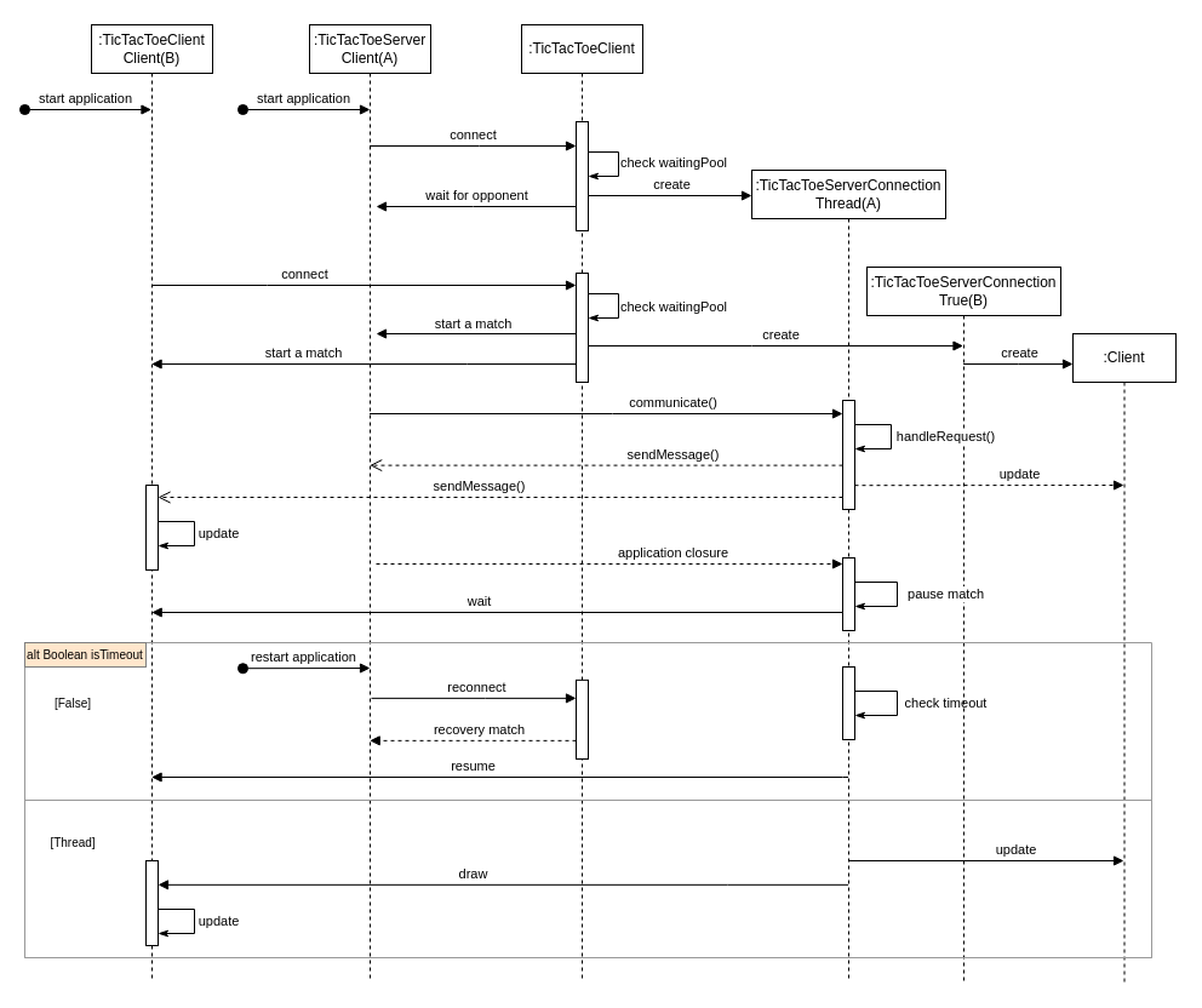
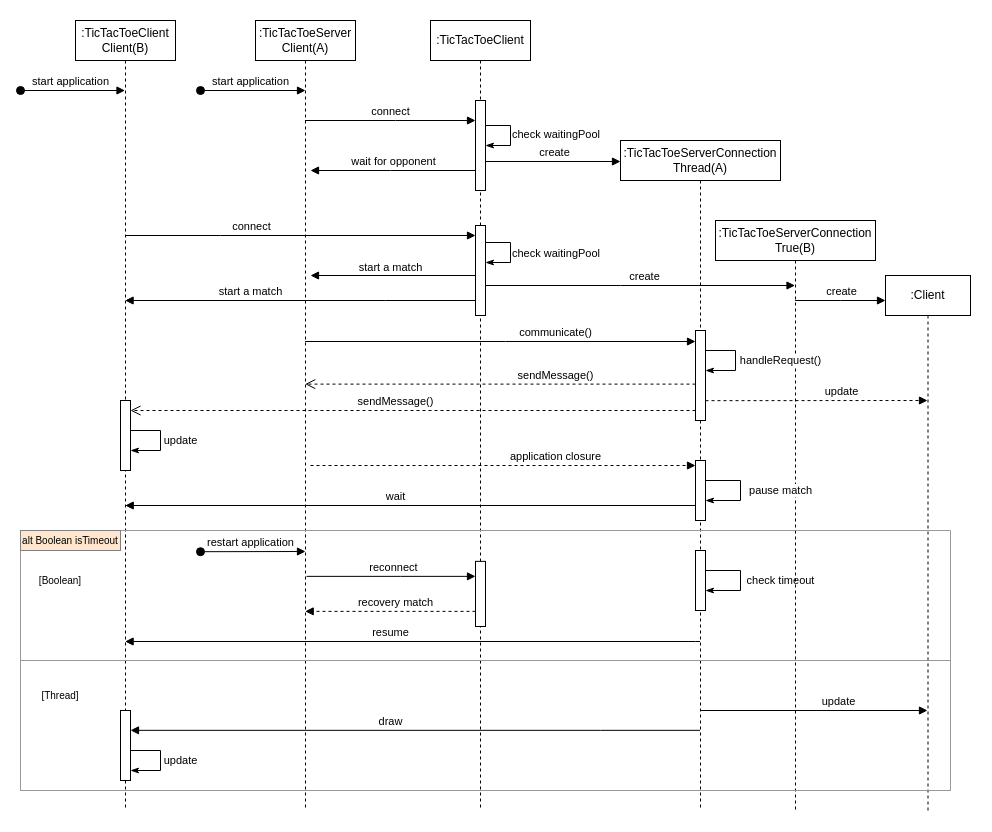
  <mxCell id="0" />
  <mxCell id="1" parent="0" />
  <mxCell id="2" value=":TicTacToeClient&lt;br&gt;Client(B)" style="shape=umlLifeline;perimeter=lifelinePerimeter;whiteSpace=wrap;html=1;container=0;dropTarget=0;collapsible=0;recursiveResize=0;outlineConnect=0;portConstraint=eastwest;newEdgeStyle={&quot;edgeStyle&quot;:&quot;elbowEdgeStyle&quot;,&quot;elbow&quot;:&quot;vertical&quot;,&quot;curved&quot;:0,&quot;rounded&quot;:0};" vertex="1" parent="1"><mxGeometry x="75" y="20" width="100" height="790" as="geometry" /></mxCell>
  <mxCell id="3" value="start application" style="html=1;verticalAlign=bottom;startArrow=oval;endArrow=block;startSize=8;edgeStyle=elbowEdgeStyle;elbow=vertical;curved=0;rounded=0;" edge="1" parent="2" target="2"><mxGeometry x="-0.043" relative="1" as="geometry"><mxPoint x="-55" y="70" as="sourcePoint" /><mxPoint as="offset" /></mxGeometry></mxCell>
  <mxCell id="4" value="" style="html=1;points=[];perimeter=orthogonalPerimeter;outlineConnect=0;targetShapes=umlLifeline;portConstraint=eastwest;newEdgeStyle={&quot;edgeStyle&quot;:&quot;elbowEdgeStyle&quot;,&quot;elbow&quot;:&quot;vertical&quot;,&quot;curved&quot;:0,&quot;rounded&quot;:0};" vertex="1" parent="2"><mxGeometry x="45" y="380" width="10" height="70" as="geometry" /></mxCell>
  <mxCell id="5" value="update" style="endArrow=classicThin;html=1;rounded=0;endFill=1;edgeStyle=orthogonalEdgeStyle;" edge="1" parent="2"><mxGeometry x="-0.001" y="20" width="50" height="50" relative="1" as="geometry"><mxPoint x="55" y="410" as="sourcePoint" /><mxPoint x="55" y="430" as="targetPoint" /><Array as="points"><mxPoint x="85" y="410" /><mxPoint x="85" y="430" /></Array><mxPoint as="offset" /></mxGeometry></mxCell>
  <mxCell id="6" value=":TicTacToeServer&lt;br style=&quot;border-color: var(--border-color);&quot;&gt;Client(A)" style="shape=umlLifeline;perimeter=lifelinePerimeter;whiteSpace=wrap;html=1;container=0;dropTarget=0;collapsible=0;recursiveResize=0;outlineConnect=0;portConstraint=eastwest;newEdgeStyle={&quot;edgeStyle&quot;:&quot;elbowEdgeStyle&quot;,&quot;elbow&quot;:&quot;vertical&quot;,&quot;curved&quot;:0,&quot;rounded&quot;:0};" vertex="1" parent="1"><mxGeometry x="255" y="20" width="100" height="790" as="geometry" /></mxCell>
  <mxCell id="7" value=":TicTacToeClient" style="shape=umlLifeline;perimeter=lifelinePerimeter;whiteSpace=wrap;html=1;container=0;dropTarget=0;collapsible=0;recursiveResize=0;outlineConnect=0;portConstraint=eastwest;newEdgeStyle={&quot;edgeStyle&quot;:&quot;elbowEdgeStyle&quot;,&quot;elbow&quot;:&quot;vertical&quot;,&quot;curved&quot;:0,&quot;rounded&quot;:0};" vertex="1" parent="1"><mxGeometry x="430" y="20" width="100" height="790" as="geometry" /></mxCell>
  <mxCell id="8" value="" style="html=1;points=[];perimeter=orthogonalPerimeter;outlineConnect=0;targetShapes=umlLifeline;portConstraint=eastwest;newEdgeStyle={&quot;edgeStyle&quot;:&quot;elbowEdgeStyle&quot;,&quot;elbow&quot;:&quot;vertical&quot;,&quot;curved&quot;:0,&quot;rounded&quot;:0};" vertex="1" parent="7"><mxGeometry x="45" y="80" width="10" height="90" as="geometry" /></mxCell>
  <mxCell id="9" value="" style="endArrow=classicThin;html=1;rounded=0;endFill=1;edgeStyle=orthogonalEdgeStyle;" edge="1" parent="7"><mxGeometry width="50" height="50" relative="1" as="geometry"><mxPoint x="55.0" y="105" as="sourcePoint" /><mxPoint x="55.0" y="125" as="targetPoint" /><Array as="points"><mxPoint x="80" y="105" /><mxPoint x="80" y="125" /></Array></mxGeometry></mxCell>
  <mxCell id="10" value="" style="html=1;points=[];perimeter=orthogonalPerimeter;outlineConnect=0;targetShapes=umlLifeline;portConstraint=eastwest;newEdgeStyle={&quot;edgeStyle&quot;:&quot;elbowEdgeStyle&quot;,&quot;elbow&quot;:&quot;vertical&quot;,&quot;curved&quot;:0,&quot;rounded&quot;:0};" vertex="1" parent="7"><mxGeometry x="45" y="205" width="10" height="90" as="geometry" /></mxCell>
  <mxCell id="11" value="" style="endArrow=classicThin;html=1;rounded=0;endFill=1;edgeStyle=orthogonalEdgeStyle;" edge="1" parent="7"><mxGeometry width="50" height="50" relative="1" as="geometry"><mxPoint x="55" y="222" as="sourcePoint" /><mxPoint x="55" y="242" as="targetPoint" /><Array as="points"><mxPoint x="80" y="222" /><mxPoint x="80" y="242" /></Array></mxGeometry></mxCell>
  <mxCell id="12" value="sendMessage()" style="html=1;verticalAlign=bottom;endArrow=open;dashed=1;endSize=8;edgeStyle=elbowEdgeStyle;elbow=vertical;curved=0;rounded=0;" edge="1" parent="7" source="31"><mxGeometry x="-0.283" relative="1" as="geometry"><mxPoint x="-125.333" y="363.62" as="targetPoint" /><Array as="points"><mxPoint x="-14.82" y="363.62" /></Array><mxPoint x="50.18" y="363.62" as="sourcePoint" /><mxPoint as="offset" /></mxGeometry></mxCell>
  <mxCell id="13" value="" style="html=1;points=[];perimeter=orthogonalPerimeter;outlineConnect=0;targetShapes=umlLifeline;portConstraint=eastwest;newEdgeStyle={&quot;edgeStyle&quot;:&quot;elbowEdgeStyle&quot;,&quot;elbow&quot;:&quot;vertical&quot;,&quot;curved&quot;:0,&quot;rounded&quot;:0};" vertex="1" parent="7"><mxGeometry x="45" y="540.86" width="10" height="65.14" as="geometry" /></mxCell>
  <mxCell id="14" value="reconnect" style="html=1;verticalAlign=bottom;endArrow=block;edgeStyle=elbowEdgeStyle;elbow=vertical;curved=0;rounded=0;" edge="1" parent="7"><mxGeometry x="0.027" relative="1" as="geometry"><mxPoint x="-124" y="555.86" as="sourcePoint" /><Array as="points"><mxPoint x="-30" y="555.86" /></Array><mxPoint x="45" y="555.86" as="targetPoint" /><mxPoint as="offset" /></mxGeometry></mxCell>
  <mxCell id="15" value="restart application" style="html=1;verticalAlign=bottom;startArrow=oval;endArrow=block;startSize=8;edgeStyle=elbowEdgeStyle;elbow=vertical;curved=0;rounded=0;" edge="1" parent="7"><mxGeometry x="-0.048" relative="1" as="geometry"><mxPoint x="-230" y="531.2" as="sourcePoint" /><mxPoint x="-125" y="531.2" as="targetPoint" /><mxPoint as="offset" /></mxGeometry></mxCell>
  <mxCell id="16" value="recovery match" style="html=1;verticalAlign=bottom;endArrow=block;edgeStyle=elbowEdgeStyle;elbow=vertical;curved=0;rounded=0;dashed=1;" edge="1" parent="7" source="13"><mxGeometry x="-0.06" relative="1" as="geometry"><mxPoint x="250" y="590.86" as="sourcePoint" /><Array as="points"><mxPoint x="-44.79" y="590.86" /></Array><mxPoint x="-125.3" y="590.86" as="targetPoint" /><mxPoint as="offset" /></mxGeometry></mxCell>
  <mxCell id="17" value="connect" style="html=1;verticalAlign=bottom;endArrow=block;edgeStyle=elbowEdgeStyle;elbow=horizontal;curved=0;rounded=0;" edge="1" parent="1" source="6"><mxGeometry x="-0.001" relative="1" as="geometry"><mxPoint x="310" y="120" as="sourcePoint" /><Array as="points"><mxPoint x="395" y="120" /></Array><mxPoint x="475" y="120" as="targetPoint" /><mxPoint as="offset" /></mxGeometry></mxCell>
  <mxCell id="18" value="&lt;span style=&quot;color: rgb(0, 0, 0); font-family: Helvetica; font-size: 11px; font-style: normal; font-variant-ligatures: normal; font-variant-caps: normal; font-weight: 400; letter-spacing: normal; orphans: 2; text-align: center; text-indent: 0px; text-transform: none; widows: 2; word-spacing: 0px; -webkit-text-stroke-width: 0px; background-color: rgb(255, 255, 255); text-decoration-thickness: initial; text-decoration-style: initial; text-decoration-color: initial; float: none; display: inline !important;&quot;&gt;check waitingPool&lt;br&gt;&lt;br&gt;&lt;/span&gt;" style="text;whiteSpace=wrap;html=1;" vertex="1" parent="1"><mxGeometry x="510" y="120" width="94" height="30" as="geometry" /></mxCell>
  <mxCell id="19" value="wait for opponent" style="html=1;verticalAlign=bottom;endArrow=block;edgeStyle=elbowEdgeStyle;elbow=vertical;curved=0;rounded=0;" edge="1" parent="1"><mxGeometry x="-0.004" relative="1" as="geometry"><mxPoint x="475" y="170" as="sourcePoint" /><Array as="points"><mxPoint x="390" y="170" /></Array><mxPoint x="310" y="170" as="targetPoint" /><mxPoint as="offset" /></mxGeometry></mxCell>
  <mxCell id="20" value="connect" style="html=1;verticalAlign=bottom;endArrow=block;edgeStyle=elbowEdgeStyle;elbow=vertical;curved=0;rounded=0;" edge="1" parent="1" target="10"><mxGeometry x="-0.282" relative="1" as="geometry"><mxPoint x="124.591" y="235" as="sourcePoint" /><Array as="points"><mxPoint x="220.13" y="235" /></Array><mxPoint as="offset" /><mxPoint x="480.13" y="235" as="targetPoint" /></mxGeometry></mxCell>
  <mxCell id="21" value="start application" style="html=1;verticalAlign=bottom;startArrow=oval;endArrow=block;startSize=8;edgeStyle=elbowEdgeStyle;elbow=vertical;curved=0;rounded=0;" edge="1" parent="1"><mxGeometry x="-0.043" relative="1" as="geometry"><mxPoint x="200" y="90.03" as="sourcePoint" /><mxPoint x="305" y="90.03" as="targetPoint" /><mxPoint as="offset" /></mxGeometry></mxCell>
  <mxCell id="22" value="&lt;span style=&quot;color: rgb(0, 0, 0); font-family: Helvetica; font-size: 11px; font-style: normal; font-variant-ligatures: normal; font-variant-caps: normal; font-weight: 400; letter-spacing: normal; orphans: 2; text-align: center; text-indent: 0px; text-transform: none; widows: 2; word-spacing: 0px; -webkit-text-stroke-width: 0px; background-color: rgb(255, 255, 255); text-decoration-thickness: initial; text-decoration-style: initial; text-decoration-color: initial; float: none; display: inline !important;&quot;&gt;check waitingPool&lt;br&gt;&lt;br&gt;&lt;/span&gt;" style="text;whiteSpace=wrap;html=1;" vertex="1" parent="1"><mxGeometry x="510" y="239" width="94" height="30" as="geometry" /></mxCell>
  <mxCell id="23" value="start a match" style="html=1;verticalAlign=bottom;endArrow=block;edgeStyle=elbowEdgeStyle;elbow=vertical;curved=0;rounded=0;" edge="1" parent="1"><mxGeometry x="0.026" y="1" relative="1" as="geometry"><mxPoint x="475" y="275" as="sourcePoint" /><Array as="points"><mxPoint x="385.21" y="275" /></Array><mxPoint x="310" y="275.65" as="targetPoint" /><mxPoint as="offset" /></mxGeometry></mxCell>
  <mxCell id="24" value="sendMessage()" style="html=1;verticalAlign=bottom;endArrow=open;dashed=1;endSize=8;edgeStyle=elbowEdgeStyle;elbow=vertical;curved=0;rounded=0;" edge="1" parent="1"><mxGeometry x="0.062" relative="1" as="geometry"><mxPoint x="130" y="410" as="targetPoint" /><Array as="points"><mxPoint x="425.18" y="410" /></Array><mxPoint x="695" y="410" as="sourcePoint" /><mxPoint as="offset" /></mxGeometry></mxCell>
  <mxCell id="25" value="application closure" style="html=1;verticalAlign=bottom;endArrow=block;edgeStyle=elbowEdgeStyle;elbow=horizontal;curved=0;rounded=0;dashed=1;" edge="1" parent="1" target="36"><mxGeometry x="0.273" relative="1" as="geometry"><mxPoint x="310" y="465" as="sourcePoint" /><Array as="points"><mxPoint x="320.31" y="465" /></Array><mxPoint x="480.13" y="465" as="targetPoint" /><mxPoint as="offset" /></mxGeometry></mxCell>
  <mxCell id="26" value="create" style="html=1;verticalAlign=bottom;endArrow=block;edgeStyle=elbowEdgeStyle;elbow=vertical;curved=0;rounded=0;" edge="1" parent="1" source="10" target="35"><mxGeometry x="0.027" relative="1" as="geometry"><mxPoint x="479.997" y="285" as="sourcePoint" /><Array as="points"><mxPoint x="620" y="285" /></Array><mxPoint x="620" y="285" as="targetPoint" /><mxPoint as="offset" /></mxGeometry></mxCell>
  <mxCell id="27" value="wait" style="html=1;verticalAlign=bottom;endArrow=block;edgeStyle=elbowEdgeStyle;elbow=vertical;curved=0;rounded=0;" edge="1" parent="1" source="36"><mxGeometry x="0.052" relative="1" as="geometry"><mxPoint x="475" y="505.31" as="sourcePoint" /><Array as="points" /><mxPoint x="124.7" y="505.2" as="targetPoint" /><mxPoint as="offset" /></mxGeometry></mxCell>
  <mxCell id="28" value="start a match" style="html=1;verticalAlign=bottom;endArrow=block;edgeStyle=elbowEdgeStyle;elbow=vertical;curved=0;rounded=0;" edge="1" parent="1"><mxGeometry x="0.285" relative="1" as="geometry"><mxPoint x="475" y="300" as="sourcePoint" /><Array as="points"><mxPoint x="385.21" y="300" /></Array><mxPoint x="124.591" y="300" as="targetPoint" /><mxPoint as="offset" /></mxGeometry></mxCell>
  <mxCell id="29" value="resume" style="html=1;verticalAlign=bottom;endArrow=block;edgeStyle=elbowEdgeStyle;elbow=vertical;curved=0;rounded=0;" edge="1" parent="1"><mxGeometry x="0.077" relative="1" as="geometry"><mxPoint x="699.5" y="641" as="sourcePoint" /><Array as="points"><mxPoint x="695" y="641" /></Array><mxPoint x="124.591" y="641" as="targetPoint" /><mxPoint as="offset" /></mxGeometry></mxCell>
  <mxCell id="30" value=":TicTacToeServerConnection&lt;br&gt;Thread(A)" style="shape=umlLifeline;perimeter=lifelinePerimeter;whiteSpace=wrap;html=1;container=0;dropTarget=0;collapsible=0;recursiveResize=0;outlineConnect=0;portConstraint=eastwest;newEdgeStyle={&quot;edgeStyle&quot;:&quot;elbowEdgeStyle&quot;,&quot;elbow&quot;:&quot;vertical&quot;,&quot;curved&quot;:0,&quot;rounded&quot;:0};" vertex="1" parent="1"><mxGeometry x="620" y="140" width="160" height="670" as="geometry" /></mxCell>
  <mxCell id="31" value="" style="html=1;points=[];perimeter=orthogonalPerimeter;outlineConnect=0;targetShapes=umlLifeline;portConstraint=eastwest;newEdgeStyle={&quot;edgeStyle&quot;:&quot;elbowEdgeStyle&quot;,&quot;elbow&quot;:&quot;vertical&quot;,&quot;curved&quot;:0,&quot;rounded&quot;:0};" vertex="1" parent="30"><mxGeometry x="75" y="190" width="10" height="90" as="geometry" /></mxCell>
  <mxCell id="32" value="" style="html=1;points=[];perimeter=orthogonalPerimeter;outlineConnect=0;targetShapes=umlLifeline;portConstraint=eastwest;newEdgeStyle={&quot;edgeStyle&quot;:&quot;elbowEdgeStyle&quot;,&quot;elbow&quot;:&quot;vertical&quot;,&quot;curved&quot;:0,&quot;rounded&quot;:0};" vertex="1" parent="30"><mxGeometry x="75" y="410" width="10" height="60" as="geometry" /></mxCell>
  <mxCell id="33" value="check timeout" style="endArrow=classicThin;html=1;rounded=0;endFill=1;edgeStyle=orthogonalEdgeStyle;" edge="1" parent="30" source="32" target="32"><mxGeometry y="40" width="50" height="50" relative="1" as="geometry"><mxPoint x="90" y="430" as="sourcePoint" /><mxPoint x="90" y="450" as="targetPoint" /><Array as="points"><mxPoint x="120" y="430" /><mxPoint x="120" y="450" /></Array><mxPoint as="offset" /></mxGeometry></mxCell>
  <mxCell id="34" value="create" style="html=1;verticalAlign=bottom;endArrow=block;edgeStyle=elbowEdgeStyle;elbow=vertical;curved=0;rounded=0;" edge="1" parent="1"><mxGeometry x="0.027" relative="1" as="geometry"><mxPoint x="485" y="161" as="sourcePoint" /><Array as="points"><mxPoint x="620" y="161" /></Array><mxPoint x="620" y="161" as="targetPoint" /><mxPoint as="offset" /></mxGeometry></mxCell>
  <mxCell id="35" value=":TicTacToeServerConnection&lt;br&gt;True(B)" style="shape=umlLifeline;perimeter=lifelinePerimeter;whiteSpace=wrap;html=1;container=0;dropTarget=0;collapsible=0;recursiveResize=0;outlineConnect=0;portConstraint=eastwest;newEdgeStyle={&quot;edgeStyle&quot;:&quot;elbowEdgeStyle&quot;,&quot;elbow&quot;:&quot;vertical&quot;,&quot;curved&quot;:0,&quot;rounded&quot;:0};" vertex="1" parent="1"><mxGeometry x="715" y="220" width="160" height="590" as="geometry" /></mxCell>
  <mxCell id="36" value="" style="html=1;points=[];perimeter=orthogonalPerimeter;outlineConnect=0;targetShapes=umlLifeline;portConstraint=eastwest;newEdgeStyle={&quot;edgeStyle&quot;:&quot;elbowEdgeStyle&quot;,&quot;elbow&quot;:&quot;vertical&quot;,&quot;curved&quot;:0,&quot;rounded&quot;:0};" vertex="1" parent="35"><mxGeometry x="-20" y="240" width="10" height="60" as="geometry" /></mxCell>
  <mxCell id="37" value="pause match" style="endArrow=classicThin;html=1;rounded=0;endFill=1;edgeStyle=orthogonalEdgeStyle;" edge="1" parent="35" source="36" target="36"><mxGeometry y="40" width="50" height="50" relative="1" as="geometry"><mxPoint x="-5" y="250" as="sourcePoint" /><mxPoint x="-5" y="270" as="targetPoint" /><Array as="points"><mxPoint x="25" y="260" /><mxPoint x="25" y="280" /></Array><mxPoint as="offset" /></mxGeometry></mxCell>
  <mxCell id="38" value="create" style="html=1;verticalAlign=bottom;endArrow=block;edgeStyle=elbowEdgeStyle;elbow=vertical;curved=0;rounded=0;" edge="1" parent="1"><mxGeometry x="0.024" relative="1" as="geometry"><mxPoint x="794.591" y="300" as="sourcePoint" /><Array as="points" /><mxPoint x="885" y="300" as="targetPoint" /><mxPoint as="offset" /></mxGeometry></mxCell>
  <mxCell id="39" value=":Client" style="shape=umlLifeline;perimeter=lifelinePerimeter;whiteSpace=wrap;html=1;container=0;dropTarget=0;collapsible=0;recursiveResize=0;outlineConnect=0;portConstraint=eastwest;newEdgeStyle={&quot;edgeStyle&quot;:&quot;elbowEdgeStyle&quot;,&quot;elbow&quot;:&quot;vertical&quot;,&quot;curved&quot;:0,&quot;rounded&quot;:0};" vertex="1" parent="1"><mxGeometry x="885" y="275" width="85" height="535" as="geometry" /></mxCell>
  <mxCell id="40" value="communicate()" style="html=1;verticalAlign=bottom;endArrow=block;edgeStyle=elbowEdgeStyle;elbow=vertical;curved=0;rounded=0;" edge="1" parent="1"><mxGeometry x="0.283" relative="1" as="geometry"><mxPoint x="304.548" y="341" as="sourcePoint" /><Array as="points"><mxPoint x="505" y="341" /></Array><mxPoint x="695" y="341" as="targetPoint" /><mxPoint as="offset" /></mxGeometry></mxCell>
  <mxCell id="41" value="handleRequest()" style="endArrow=classicThin;html=1;rounded=0;endFill=1;edgeStyle=orthogonalEdgeStyle;" edge="1" parent="1"><mxGeometry y="45" width="50" height="50" relative="1" as="geometry"><mxPoint x="705" y="350" as="sourcePoint" /><mxPoint x="705" y="370" as="targetPoint" /><Array as="points"><mxPoint x="735" y="350" /><mxPoint x="735" y="370" /></Array><mxPoint as="offset" /></mxGeometry></mxCell>
  <mxCell id="42" value="update" style="html=1;verticalAlign=bottom;endArrow=block;edgeStyle=elbowEdgeStyle;elbow=vertical;curved=0;rounded=0;dashed=1;" edge="1" parent="1" target="39"><mxGeometry x="0.22" relative="1" as="geometry"><mxPoint x="705.001" y="400.17" as="sourcePoint" /><Array as="points" /><mxPoint x="795.41" y="400.17" as="targetPoint" /><mxPoint as="offset" /></mxGeometry></mxCell>
  <mxCell id="43" value="draw" style="html=1;verticalAlign=bottom;endArrow=block;edgeStyle=elbowEdgeStyle;elbow=vertical;curved=0;rounded=0;" edge="1" parent="1" target="50"><mxGeometry x="0.087" relative="1" as="geometry"><mxPoint x="699.5" y="729.83" as="sourcePoint" /><Array as="points"><mxPoint x="600" y="729.83" /></Array><mxPoint x="124.63" y="729.83" as="targetPoint" /><mxPoint as="offset" /></mxGeometry></mxCell>
  <mxCell id="44" value="update" style="html=1;verticalAlign=bottom;endArrow=block;edgeStyle=elbowEdgeStyle;elbow=vertical;curved=0;rounded=0;" edge="1" parent="1" target="39"><mxGeometry x="0.22" relative="1" as="geometry"><mxPoint x="700.001" y="710" as="sourcePoint" /><Array as="points" /><mxPoint x="944.5" y="710.163" as="targetPoint" /><mxPoint as="offset" /></mxGeometry></mxCell>
  <mxCell id="45" value="" style="swimlane;startSize=0;strokeColor=#999999;" vertex="1" parent="1"><mxGeometry x="20" y="530" width="930" height="260" as="geometry" /></mxCell>
  <mxCell id="46" value="&lt;font style=&quot;font-size: 10px;&quot;&gt;alt Boolean isTimeout&lt;/font&gt;" style="rounded=0;whiteSpace=wrap;html=1;strokeColor=#808080;fillColor=#ffe6cc;" vertex="1" parent="45"><mxGeometry width="100" height="20" as="geometry" /></mxCell>
- <mxCell id="47" value="&lt;font style=&quot;font-size: 10px;&quot;&gt;[False]&lt;/font&gt;" style="text;html=1;strokeColor=none;fillColor=none;align=center;verticalAlign=middle;whiteSpace=wrap;rounded=0;" vertex="1" parent="45"><mxGeometry x="10" y="35" width="60" height="30" as="geometry" /></mxCell>
+ <mxCell id="47" value="&lt;font style=&quot;font-size: 10px;&quot;&gt;[Boolean]&lt;/font&gt;" style="text;html=1;strokeColor=none;fillColor=none;align=center;verticalAlign=middle;whiteSpace=wrap;rounded=0;" vertex="1" parent="45"><mxGeometry x="10" y="35" width="60" height="30" as="geometry" /></mxCell>
  <mxCell id="48" value="" style="swimlane;startSize=0;strokeColor=#999999;" vertex="1" parent="45"><mxGeometry y="130" width="930" height="130" as="geometry" /></mxCell>
  <mxCell id="49" value="&lt;font style=&quot;font-size: 10px;&quot;&gt;[Thread]&lt;/font&gt;" style="text;html=1;strokeColor=none;fillColor=none;align=center;verticalAlign=middle;whiteSpace=wrap;rounded=0;" vertex="1" parent="48"><mxGeometry x="10" y="20" width="60" height="30" as="geometry" /></mxCell>
  <mxCell id="50" value="" style="html=1;points=[];perimeter=orthogonalPerimeter;outlineConnect=0;targetShapes=umlLifeline;portConstraint=eastwest;newEdgeStyle={&quot;edgeStyle&quot;:&quot;elbowEdgeStyle&quot;,&quot;elbow&quot;:&quot;vertical&quot;,&quot;curved&quot;:0,&quot;rounded&quot;:0};" vertex="1" parent="48"><mxGeometry x="100" y="50" width="10" height="70" as="geometry" /></mxCell>
  <mxCell id="51" value="update" style="endArrow=classicThin;html=1;rounded=0;endFill=1;edgeStyle=orthogonalEdgeStyle;" edge="1" parent="48"><mxGeometry x="-0.001" y="20" width="50" height="50" relative="1" as="geometry"><mxPoint x="110" y="90" as="sourcePoint" /><mxPoint x="110" y="110" as="targetPoint" /><Array as="points"><mxPoint x="140" y="90" /><mxPoint x="140" y="110" /></Array><mxPoint as="offset" /></mxGeometry></mxCell>
